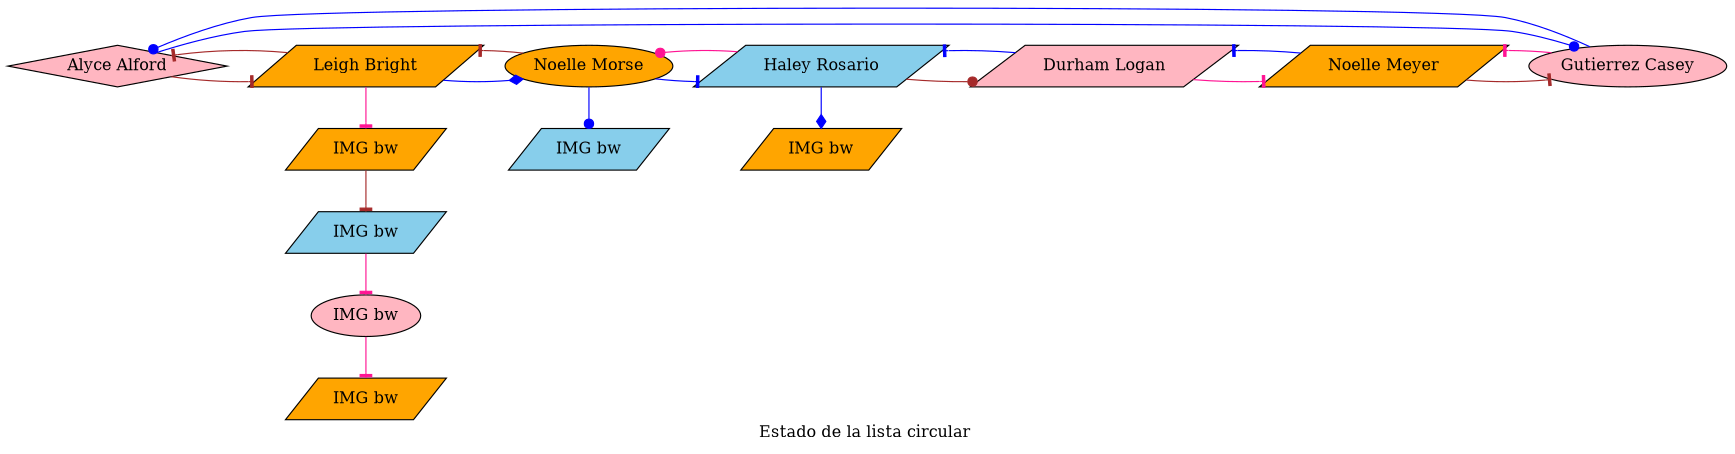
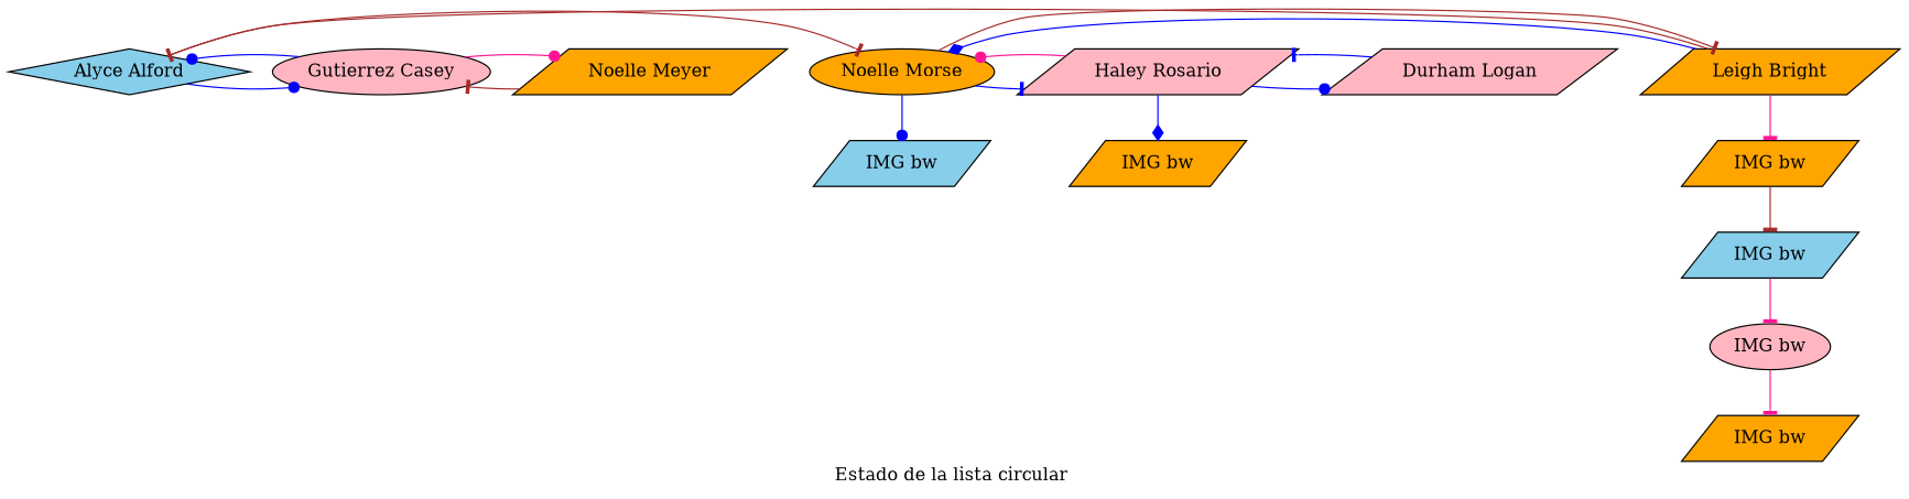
  digraph {
    label="Estado de la lista circular "
    node [fillcolor=orange shape=parallelogram style=filled]
    edge [arrowhead=tee color=blue]
-   n1 [fillcolor=lightpink label="Alyce Alford" shape=diamond]
+   n1 [fillcolor=skyblue label="Alyce Alford" shape=diamond]
    n2 [label="Leigh Bright"]
    n3 [label="Noelle Morse" shape=ellipse]
-   n4 [fillcolor=skyblue label="Haley Rosario"]
+   n4 [fillcolor=lightpink label="Haley Rosario"]
    n5 [fillcolor=lightpink label="Durham Logan"]
    n6 [label="Noelle Meyer"]
    n7 [fillcolor=lightpink label="Gutierrez Casey" shape=ellipse]
    n8 [label="IMG bw"]
    n9 [fillcolor=skyblue label="IMG bw"]
    n10 [label="IMG bw"]
    n11 [fillcolor=skyblue label="IMG bw"]
    n12 [fillcolor=lightpink label="IMG bw" shape=ellipse]
    n13 [label="IMG bw"]
    subgraph sub_1 {
      rank=same
      n1
      n2
      n3
      n4
      n5
      n6
      n7
    }
-   n1 -> n2 [color=brown]
+   n1 -> n3 [color=brown]
    n1 -> n7 [arrowhead=dot]
    n2 -> n1 [color=brown]
    n2 -> n3 [arrowhead=diamond]
    n2 -> n8 [color=deeppink]
    n3 -> n2 [color=brown]
    n3 -> n4
    n3 -> n9 [arrowhead=dot]
    n4 -> n3 [arrowhead=dot color=deeppink]
-   n4 -> n5 [arrowhead=dot color=brown]
+   n4 -> n5 [arrowhead=dot]
    n4 -> n10 [arrowhead=diamond]
    n5 -> n4
-   n5 -> n6 [color=deeppink]
-   n6 -> n5
    n6 -> n7 [color=brown]
    n7 -> n1 [arrowhead=dot]
-   n7 -> n6 [color=deeppink]
+   n7 -> n6 [arrowhead=dot color=deeppink]
    n8 -> n11 [color=brown]
    n11 -> n12 [color=deeppink]
    n12 -> n13 [color=deeppink]
  }
